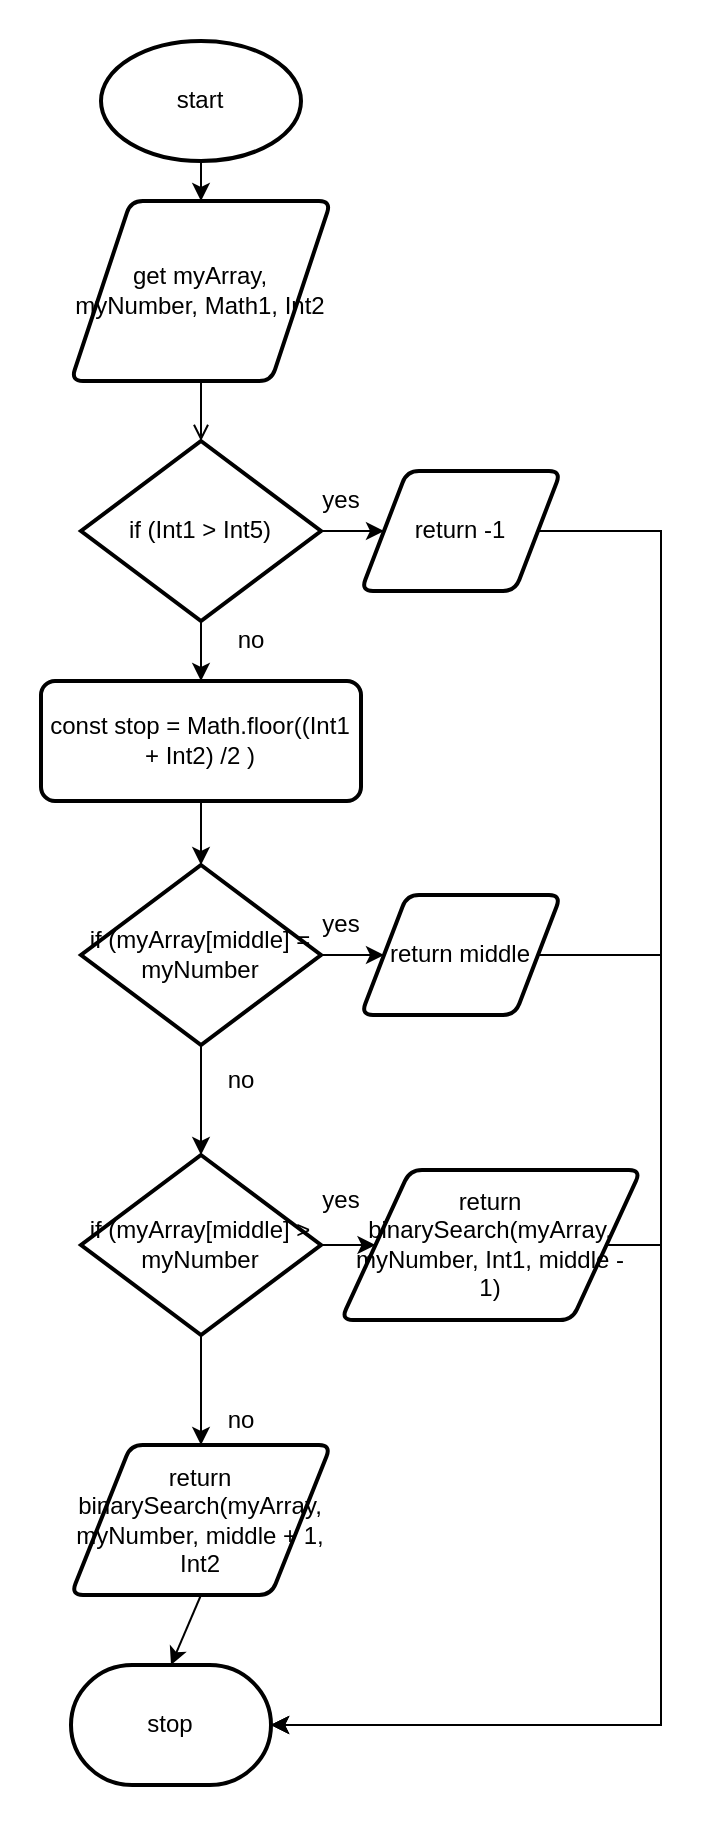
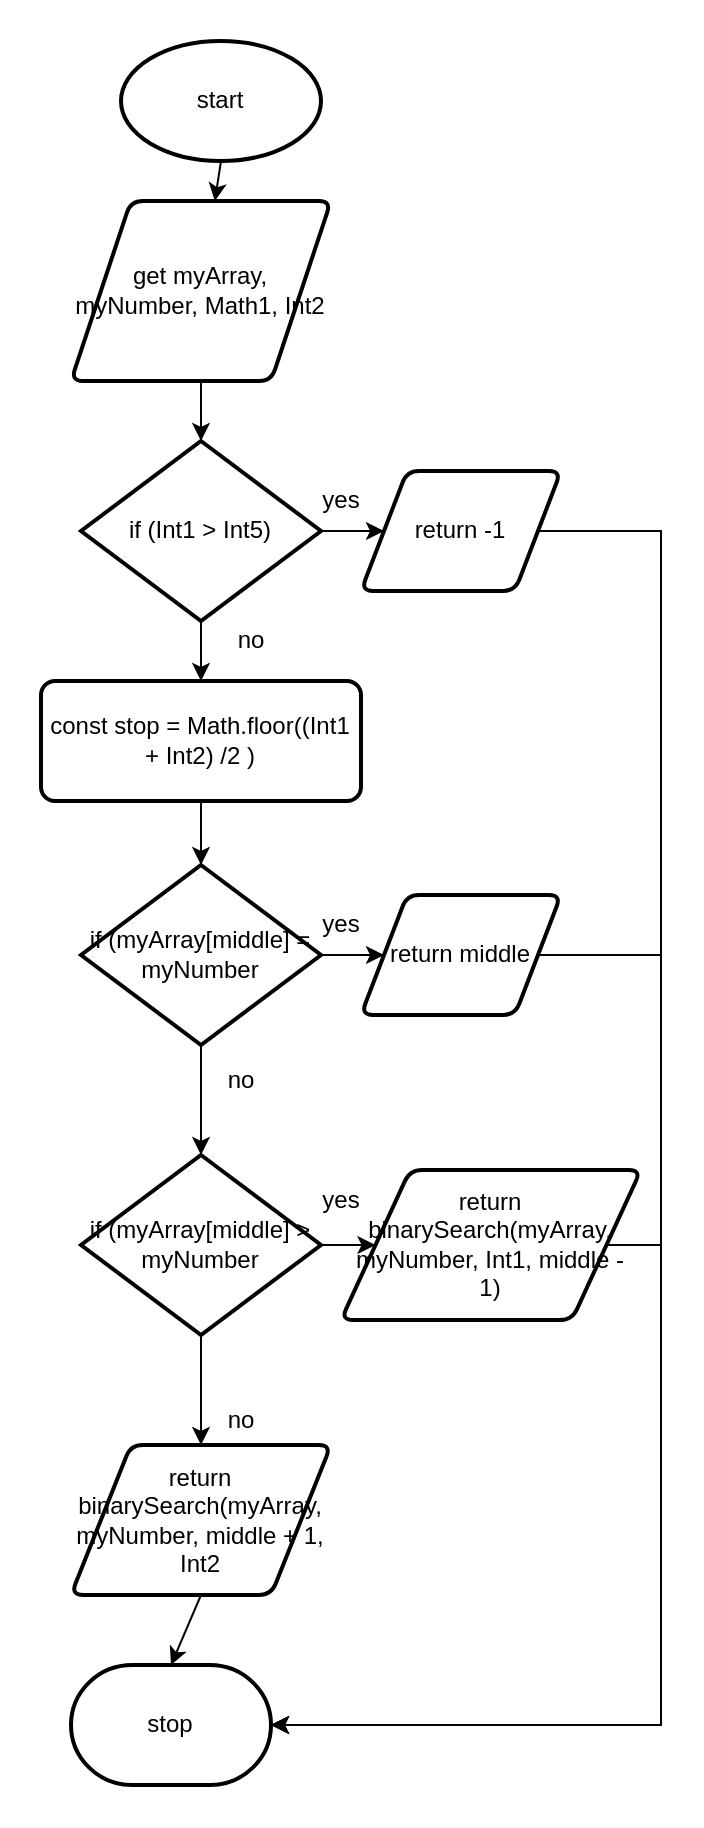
  <mxCell id="0" />
  <mxCell id="1" parent="0" />
  <mxCell id="2" style="edgeStyle=none;html=1;exitX=0.5;exitY=1;exitDx=0;exitDy=0;exitPerimeter=0;" parent="1" source="3" target="6" edge="1"><mxGeometry relative="1" as="geometry" /></mxCell>
- <mxCell id="3" value="start" style="strokeWidth=2;html=1;shape=mxgraph.flowchart.start_1;whiteSpace=wrap;" parent="1" vertex="1"><mxGeometry x="50" y="20" width="100" height="60" as="geometry" /></mxCell>
+ <mxCell id="3" value="start" style="strokeWidth=2;html=1;shape=mxgraph.flowchart.start_1;whiteSpace=wrap;" parent="1" vertex="1"><mxGeometry x="60" y="20" width="100" height="60" as="geometry" /></mxCell>
  <mxCell id="4" value="stop" style="strokeWidth=2;html=1;shape=mxgraph.flowchart.terminator;whiteSpace=wrap;" parent="1" vertex="1"><mxGeometry x="35" y="832" width="100" height="60" as="geometry" /></mxCell>
- <mxCell id="5" style="edgeStyle=none;html=1;exitX=0.5;exitY=1;exitDx=0;exitDy=0;entryX=0.5;entryY=0;entryDx=0;entryDy=0;entryPerimeter=0;endArrow=open;" parent="1" source="6" target="9" edge="1"><mxGeometry relative="1" as="geometry" /></mxCell>
+ <mxCell id="5" style="edgeStyle=none;html=1;exitX=0.5;exitY=1;exitDx=0;exitDy=0;entryX=0.5;entryY=0;entryDx=0;entryDy=0;entryPerimeter=0;" parent="1" source="6" target="9" edge="1"><mxGeometry relative="1" as="geometry" /></mxCell>
  <mxCell id="6" value="get myArray, myNumber, Math1, Int2" style="shape=parallelogram;html=1;strokeWidth=2;perimeter=parallelogramPerimeter;whiteSpace=wrap;rounded=1;arcSize=12;size=0.23;" parent="1" vertex="1"><mxGeometry x="35" y="100" width="130" height="90" as="geometry" /></mxCell>
  <mxCell id="7" style="edgeStyle=none;html=1;exitX=1;exitY=0.5;exitDx=0;exitDy=0;exitPerimeter=0;entryX=0;entryY=0.5;entryDx=0;entryDy=0;" parent="1" source="9" target="11" edge="1"><mxGeometry relative="1" as="geometry" /></mxCell>
  <mxCell id="8" style="edgeStyle=none;rounded=0;html=1;exitX=0.5;exitY=1;exitDx=0;exitDy=0;exitPerimeter=0;entryX=0.5;entryY=0;entryDx=0;entryDy=0;" parent="1" source="9" target="13" edge="1"><mxGeometry relative="1" as="geometry" /></mxCell>
  <mxCell id="9" value="&lt;span&gt;if (Int1 &amp;gt; Int5)&lt;/span&gt;" style="strokeWidth=2;html=1;shape=mxgraph.flowchart.decision;whiteSpace=wrap;" parent="1" vertex="1"><mxGeometry x="40" y="220" width="120" height="90" as="geometry" /></mxCell>
  <mxCell id="10" style="edgeStyle=none;html=1;exitX=1;exitY=0.5;exitDx=0;exitDy=0;entryX=1;entryY=0.5;entryDx=0;entryDy=0;entryPerimeter=0;rounded=0;" parent="1" source="11" target="4" edge="1"><mxGeometry relative="1" as="geometry"><Array as="points"><mxPoint x="330" y="265" /><mxPoint x="330" y="862" /></Array></mxGeometry></mxCell>
  <mxCell id="11" value="return -1" style="shape=parallelogram;html=1;strokeWidth=2;perimeter=parallelogramPerimeter;whiteSpace=wrap;rounded=1;arcSize=12;size=0.23;" parent="1" vertex="1"><mxGeometry x="180" y="235" width="100" height="60" as="geometry" /></mxCell>
  <mxCell id="12" style="edgeStyle=none;rounded=0;html=1;exitX=0.5;exitY=1;exitDx=0;exitDy=0;entryX=0.5;entryY=0;entryDx=0;entryDy=0;entryPerimeter=0;" parent="1" source="13" target="16" edge="1"><mxGeometry relative="1" as="geometry" /></mxCell>
  <mxCell id="13" value="&lt;span&gt;const stop = Math.floor((Int1 + Int2) /2 )&lt;/span&gt;" style="rounded=1;whiteSpace=wrap;html=1;absoluteArcSize=1;arcSize=14;strokeWidth=2;" parent="1" vertex="1"><mxGeometry x="20" y="340" width="160" height="60" as="geometry" /></mxCell>
  <mxCell id="14" style="edgeStyle=none;rounded=0;html=1;exitX=1;exitY=0.5;exitDx=0;exitDy=0;exitPerimeter=0;entryX=0;entryY=0.5;entryDx=0;entryDy=0;" parent="1" source="16" target="18" edge="1"><mxGeometry relative="1" as="geometry" /></mxCell>
  <mxCell id="15" style="edgeStyle=none;rounded=0;html=1;exitX=0.5;exitY=1;exitDx=0;exitDy=0;exitPerimeter=0;entryX=0.5;entryY=0;entryDx=0;entryDy=0;entryPerimeter=0;" parent="1" source="16" target="24" edge="1"><mxGeometry relative="1" as="geometry" /></mxCell>
  <mxCell id="16" value="if (myArray[middle] = myNumber" style="strokeWidth=2;html=1;shape=mxgraph.flowchart.decision;whiteSpace=wrap;" parent="1" vertex="1"><mxGeometry x="40" y="432" width="120" height="90" as="geometry" /></mxCell>
  <mxCell id="17" style="edgeStyle=none;rounded=0;html=1;exitX=1;exitY=0.5;exitDx=0;exitDy=0;entryX=1;entryY=0.5;entryDx=0;entryDy=0;entryPerimeter=0;" parent="1" source="18" target="4" edge="1"><mxGeometry relative="1" as="geometry"><Array as="points"><mxPoint x="330" y="477" /><mxPoint x="330" y="862" /></Array></mxGeometry></mxCell>
  <mxCell id="18" value="return middle" style="shape=parallelogram;html=1;strokeWidth=2;perimeter=parallelogramPerimeter;whiteSpace=wrap;rounded=1;arcSize=12;size=0.23;" parent="1" vertex="1"><mxGeometry x="180" y="447" width="100" height="60" as="geometry" /></mxCell>
  <mxCell id="19" value="yes" style="text;html=1;align=center;verticalAlign=middle;resizable=0;points=[];autosize=1;strokeColor=none;fillColor=none;" parent="1" vertex="1"><mxGeometry x="155" y="240" width="30" height="20" as="geometry" /></mxCell>
  <mxCell id="20" value="no" style="text;html=1;align=center;verticalAlign=middle;resizable=0;points=[];autosize=1;strokeColor=none;fillColor=none;" parent="1" vertex="1"><mxGeometry x="110" y="310" width="30" height="20" as="geometry" /></mxCell>
  <mxCell id="21" value="yes" style="text;html=1;align=center;verticalAlign=middle;resizable=0;points=[];autosize=1;strokeColor=none;fillColor=none;" parent="1" vertex="1"><mxGeometry x="155" y="452" width="30" height="20" as="geometry" /></mxCell>
  <mxCell id="22" style="edgeStyle=none;rounded=0;html=1;exitX=1;exitY=0.5;exitDx=0;exitDy=0;exitPerimeter=0;entryX=0;entryY=0.5;entryDx=0;entryDy=0;" parent="1" source="24" target="27" edge="1"><mxGeometry relative="1" as="geometry" /></mxCell>
  <mxCell id="23" style="edgeStyle=none;rounded=0;html=1;exitX=0.5;exitY=1;exitDx=0;exitDy=0;exitPerimeter=0;entryX=0.5;entryY=0;entryDx=0;entryDy=0;" parent="1" source="24" target="29" edge="1"><mxGeometry relative="1" as="geometry" /></mxCell>
  <mxCell id="24" value="if (myArray[middle] &amp;gt; myNumber" style="strokeWidth=2;html=1;shape=mxgraph.flowchart.decision;whiteSpace=wrap;" parent="1" vertex="1"><mxGeometry x="40" y="577" width="120" height="90" as="geometry" /></mxCell>
  <mxCell id="25" value="no" style="text;html=1;align=center;verticalAlign=middle;resizable=0;points=[];autosize=1;strokeColor=none;fillColor=none;" parent="1" vertex="1"><mxGeometry x="105" y="530" width="30" height="20" as="geometry" /></mxCell>
  <mxCell id="26" style="edgeStyle=none;rounded=0;html=1;entryX=1;entryY=0.5;entryDx=0;entryDy=0;entryPerimeter=0;exitX=1;exitY=0.5;exitDx=0;exitDy=0;" parent="1" source="27" target="4" edge="1"><mxGeometry relative="1" as="geometry"><Array as="points"><mxPoint x="330" y="622" /><mxPoint x="330" y="862" /></Array></mxGeometry></mxCell>
  <mxCell id="27" value="&lt;span&gt;return binarySearch(myArray, myNumber, Int1, middle - 1)&lt;/span&gt;" style="shape=parallelogram;html=1;strokeWidth=2;perimeter=parallelogramPerimeter;whiteSpace=wrap;rounded=1;arcSize=12;size=0.23;" parent="1" vertex="1"><mxGeometry x="170" y="584.5" width="150" height="75" as="geometry" /></mxCell>
  <mxCell id="28" style="edgeStyle=none;rounded=0;html=1;exitX=0.5;exitY=1;exitDx=0;exitDy=0;entryX=0.5;entryY=0;entryDx=0;entryDy=0;entryPerimeter=0;" parent="1" source="29" target="4" edge="1"><mxGeometry relative="1" as="geometry" /></mxCell>
  <mxCell id="29" value="return binarySearch(myArray, myNumber, middle + 1, Int2" style="shape=parallelogram;html=1;strokeWidth=2;perimeter=parallelogramPerimeter;whiteSpace=wrap;rounded=1;arcSize=12;size=0.23;" parent="1" vertex="1"><mxGeometry x="35" y="722" width="130" height="75" as="geometry" /></mxCell>
  <mxCell id="30" value="yes" style="text;html=1;align=center;verticalAlign=middle;resizable=0;points=[];autosize=1;strokeColor=none;fillColor=none;" parent="1" vertex="1"><mxGeometry x="155" y="590" width="30" height="20" as="geometry" /></mxCell>
  <mxCell id="31" value="no" style="text;html=1;align=center;verticalAlign=middle;resizable=0;points=[];autosize=1;strokeColor=none;fillColor=none;" parent="1" vertex="1"><mxGeometry x="105" y="700" width="30" height="20" as="geometry" /></mxCell>
